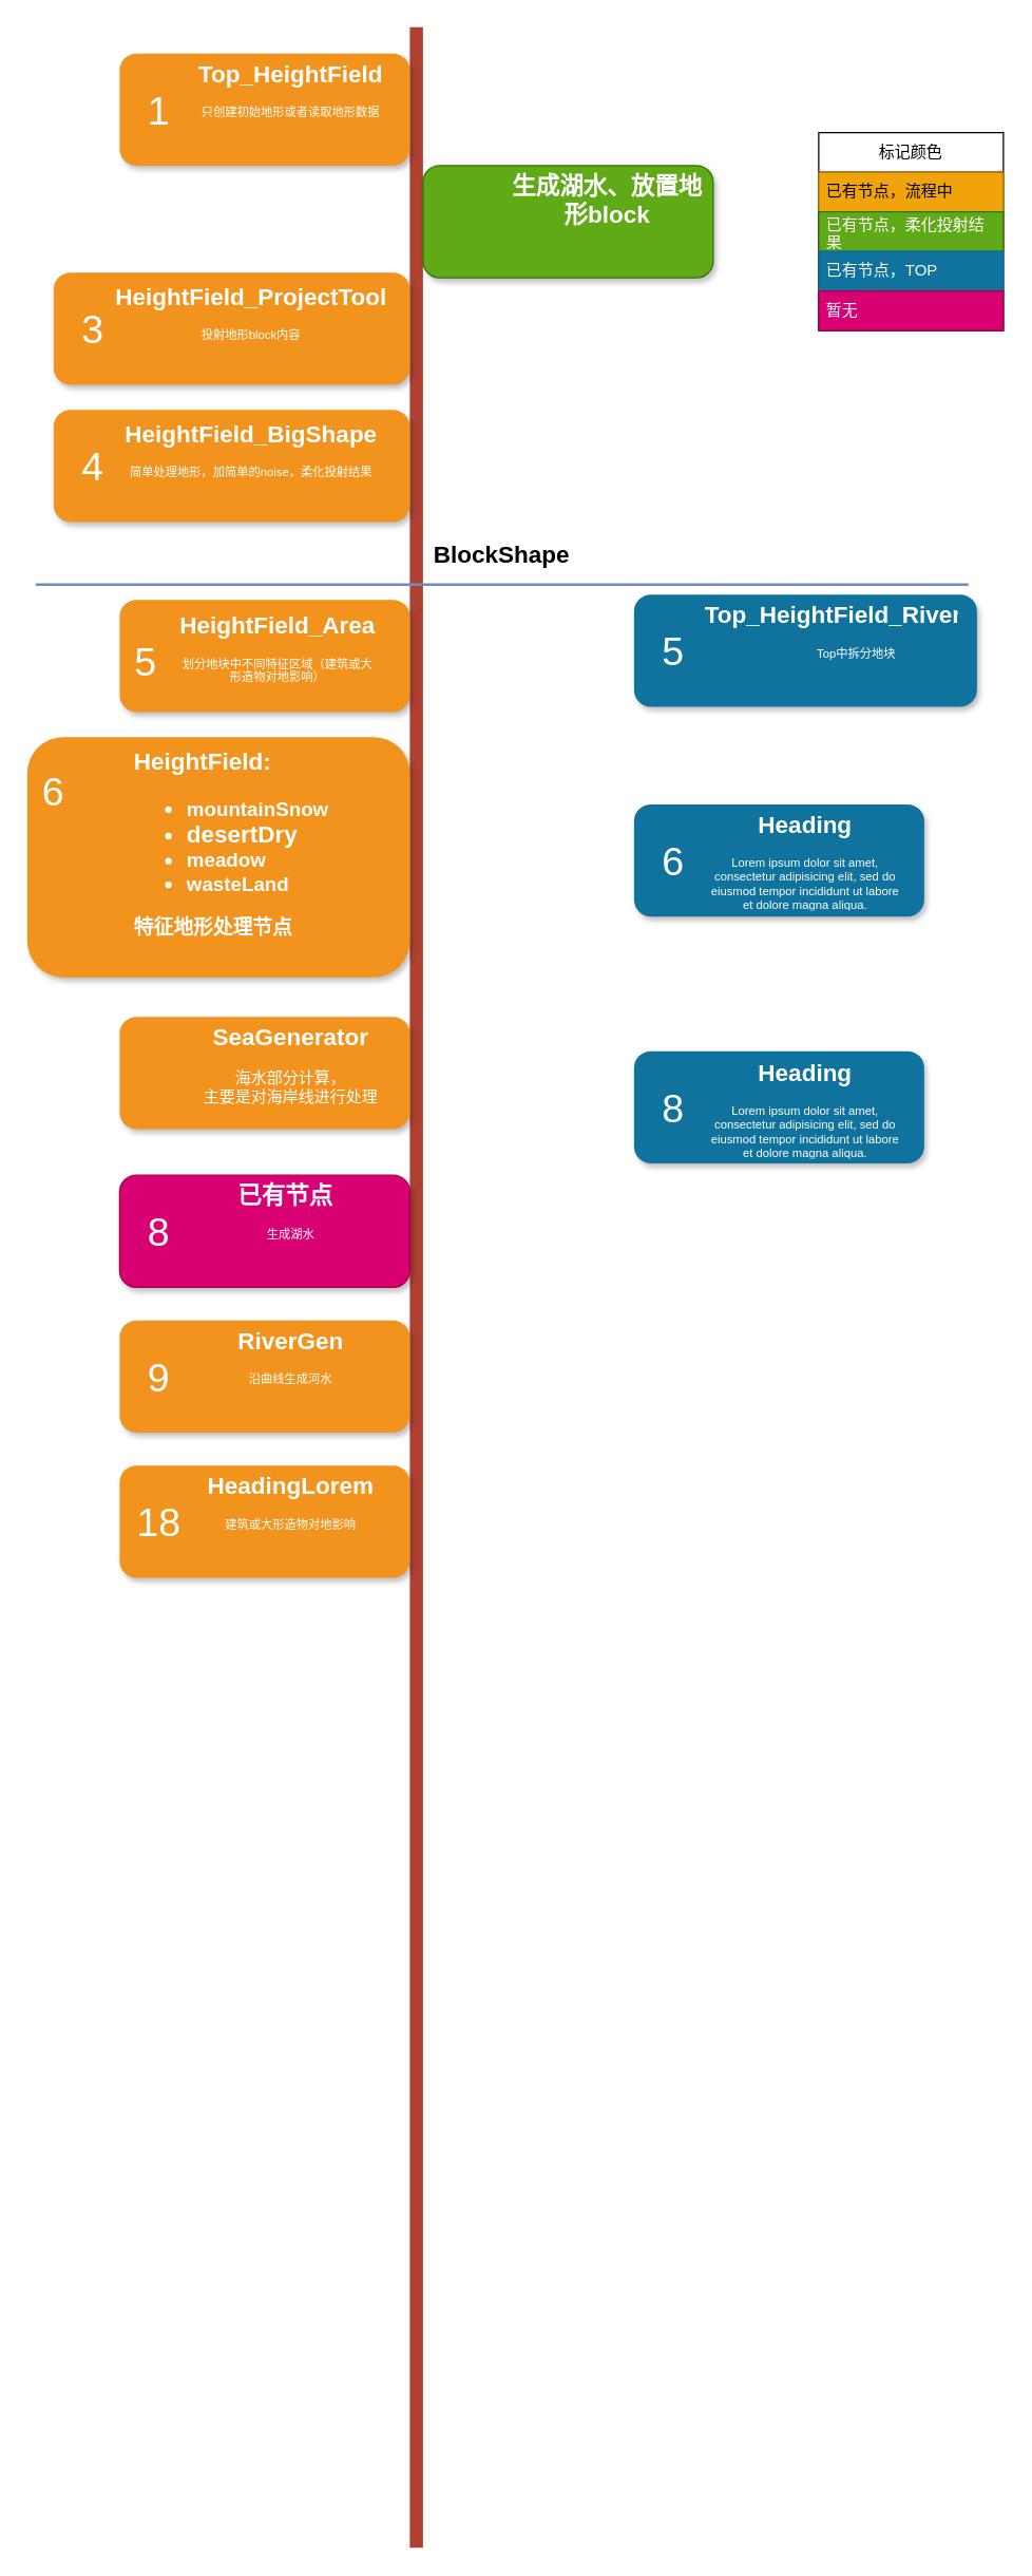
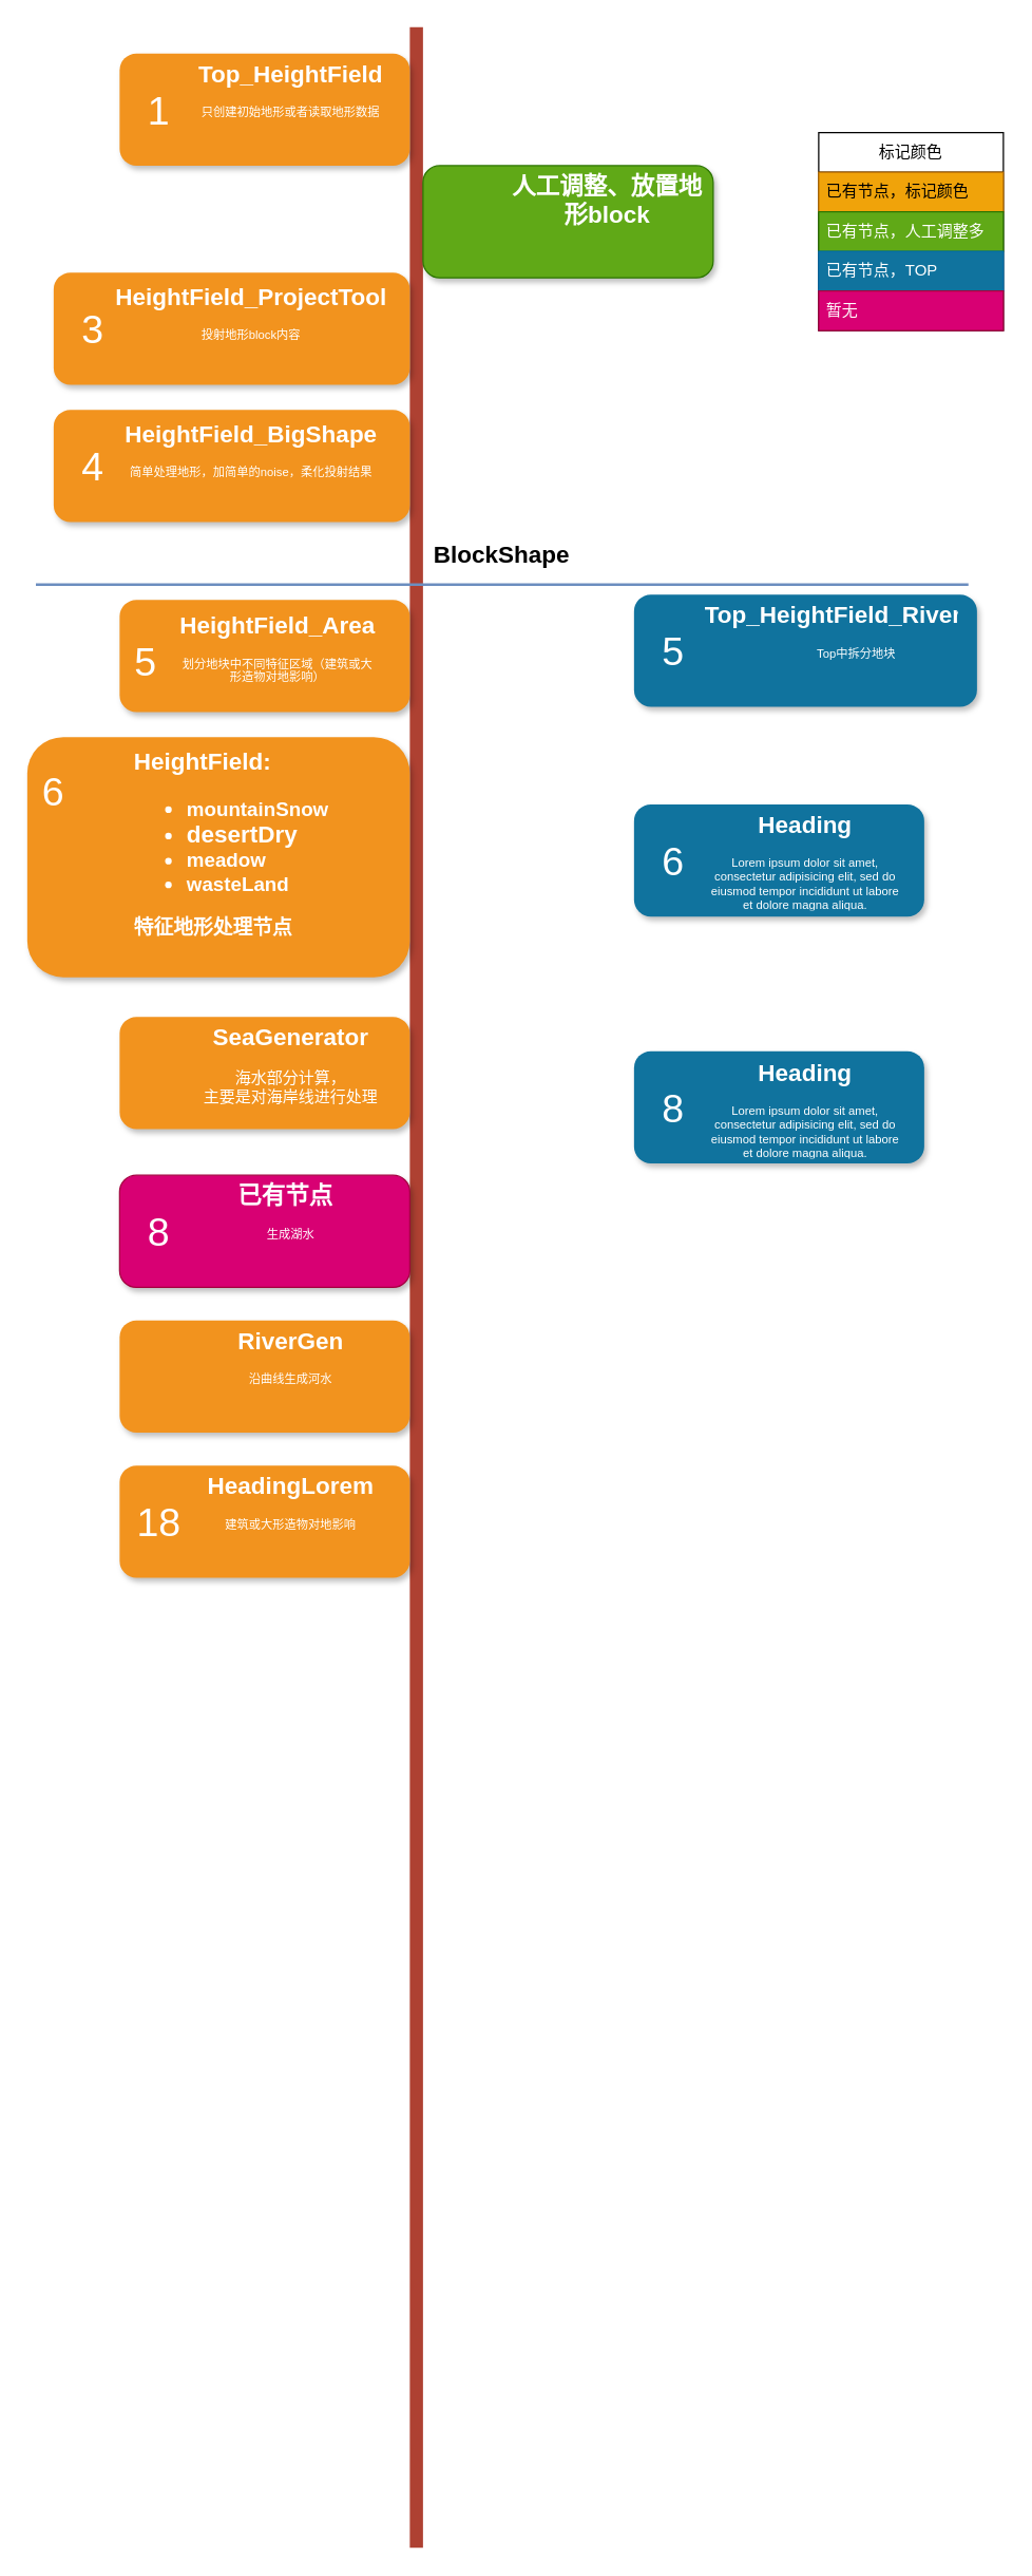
  <mxCell id="0" />
  <mxCell id="1" parent="0" />
  <mxCell id="2" value="" style="line;strokeWidth=10;direction=south;html=1;fillColor=none;fontSize=13;fontColor=#000000;align=center;strokeColor=#AE4132;" parent="1" vertex="1"><mxGeometry x="310" y="20" width="10" height="1910" as="geometry" /></mxCell>
  <mxCell id="3" value="" style="rounded=1;whiteSpace=wrap;html=1;strokeColor=none;strokeWidth=1;fillColor=#F2931E;fontSize=13;fontColor=#FFFFFF;align=center;gradientColor=none;gradientDirection=east;verticalAlign=top;shadow=1;" parent="1" vertex="1"><mxGeometry x="90" y="40" width="220" height="85" as="geometry" /></mxCell>
  <mxCell id="4" value="1" style="text;html=1;strokeColor=none;fillColor=none;align=center;verticalAlign=middle;whiteSpace=wrap;fontSize=30;fontColor=#FFFFFF;" parent="1" vertex="1"><mxGeometry x="100" y="73" width="40" height="20" as="geometry" /></mxCell>
  <mxCell id="5" value="" style="rounded=1;whiteSpace=wrap;html=1;strokeColor=#2D7600;strokeWidth=1;fillColor=#60a917;fontSize=13;align=center;gradientDirection=east;verticalAlign=top;shadow=1;fontColor=#ffffff;" parent="1" vertex="1"><mxGeometry x="320" y="125" width="220" height="85" as="geometry" /></mxCell>
  <mxCell id="6" value="" style="rounded=1;whiteSpace=wrap;html=1;strokeColor=none;strokeWidth=1;fillColor=#F2931E;fontSize=13;fontColor=#FFFFFF;align=center;gradientColor=none;gradientDirection=east;verticalAlign=top;shadow=1;" parent="1" vertex="1"><mxGeometry x="40" y="206" width="270" height="85" as="geometry" /></mxCell>
  <mxCell id="7" value="3" style="text;html=1;strokeColor=none;fillColor=none;align=center;verticalAlign=middle;whiteSpace=wrap;fontSize=30;fontColor=#FFFFFF;" parent="1" vertex="1"><mxGeometry x="50" y="238.5" width="40" height="20" as="geometry" /></mxCell>
  <mxCell id="8" value="" style="rounded=1;whiteSpace=wrap;html=1;strokeColor=none;strokeWidth=1;fillColor=#10739E;fontSize=13;fontColor=#FFFFFF;align=center;gradientColor=none;gradientDirection=east;verticalAlign=top;shadow=1;" parent="1" vertex="1"><mxGeometry x="480" y="450" width="260" height="85" as="geometry" /></mxCell>
  <mxCell id="9" value="5" style="text;html=1;strokeColor=none;fillColor=none;align=center;verticalAlign=middle;whiteSpace=wrap;fontSize=30;fontColor=#FFFFFF;" parent="1" vertex="1"><mxGeometry x="490" y="483" width="40" height="20" as="geometry" /></mxCell>
  <mxCell id="10" value="" style="rounded=1;whiteSpace=wrap;html=1;strokeColor=none;strokeWidth=1;fillColor=#F2931E;fontSize=13;fontColor=#FFFFFF;align=center;gradientColor=none;gradientDirection=east;verticalAlign=top;shadow=1;" parent="1" vertex="1"><mxGeometry x="90" y="454" width="220" height="85" as="geometry" /></mxCell>
  <mxCell id="11" value="5" style="text;html=1;strokeColor=none;fillColor=none;align=center;verticalAlign=middle;whiteSpace=wrap;fontSize=30;fontColor=#FFFFFF;" parent="1" vertex="1"><mxGeometry x="90" y="491" width="40" height="20" as="geometry" /></mxCell>
  <mxCell id="12" value="" style="rounded=1;whiteSpace=wrap;html=1;strokeColor=none;strokeWidth=1;fillColor=#10739E;fontSize=13;fontColor=#FFFFFF;align=center;gradientColor=none;gradientDirection=east;verticalAlign=top;shadow=1;" parent="1" vertex="1"><mxGeometry x="480" y="609" width="220" height="85" as="geometry" /></mxCell>
  <mxCell id="13" value="6" style="text;html=1;strokeColor=none;fillColor=none;align=center;verticalAlign=middle;whiteSpace=wrap;fontSize=30;fontColor=#FFFFFF;" parent="1" vertex="1"><mxGeometry x="490" y="642" width="40" height="20" as="geometry" /></mxCell>
  <mxCell id="14" value="" style="rounded=1;whiteSpace=wrap;html=1;strokeColor=none;strokeWidth=1;fillColor=#F2931E;fontSize=13;fontColor=#FFFFFF;align=center;gradientColor=none;gradientDirection=east;verticalAlign=top;shadow=1;" parent="1" vertex="1"><mxGeometry x="90" y="770" width="220" height="85" as="geometry" /></mxCell>
  <mxCell id="15" value="" style="rounded=1;whiteSpace=wrap;html=1;strokeColor=none;strokeWidth=1;fillColor=#10739E;fontSize=13;fontColor=#FFFFFF;align=center;gradientColor=none;gradientDirection=east;verticalAlign=top;shadow=1;" parent="1" vertex="1"><mxGeometry x="480" y="796" width="220" height="85" as="geometry" /></mxCell>
  <mxCell id="16" value="8" style="text;html=1;strokeColor=none;fillColor=none;align=center;verticalAlign=middle;whiteSpace=wrap;fontSize=30;fontColor=#FFFFFF;" parent="1" vertex="1"><mxGeometry x="490" y="829" width="40" height="20" as="geometry" /></mxCell>
  <mxCell id="17" value="&lt;h1&gt;Top_HeightField&lt;/h1&gt;&lt;p&gt;只创建初始地形或者读取地形数据&lt;/p&gt;" style="text;html=1;spacing=5;spacingTop=-20;whiteSpace=wrap;overflow=hidden;strokeColor=none;strokeWidth=4;fillColor=none;gradientColor=#007FFF;fontSize=9;fontColor=#FFFFFF;align=center;" parent="1" vertex="1"><mxGeometry x="140" y="44" width="160" height="77" as="geometry" /></mxCell>
- <mxCell id="18" value="&lt;h1&gt;生成湖水、放置地形block&lt;/h1&gt;" style="text;html=1;spacing=5;spacingTop=-20;whiteSpace=wrap;overflow=hidden;strokeColor=none;strokeWidth=4;fillColor=none;gradientColor=#007FFF;fontSize=9;fontColor=#FFFFFF;align=center;" parent="1" vertex="1"><mxGeometry x="380" y="129" width="160" height="77" as="geometry" /></mxCell>
+ <mxCell id="18" value="&lt;h1&gt;人工调整、放置地形block&lt;/h1&gt;" style="text;html=1;spacing=5;spacingTop=-20;whiteSpace=wrap;overflow=hidden;strokeColor=none;strokeWidth=4;fillColor=none;gradientColor=#007FFF;fontSize=9;fontColor=#FFFFFF;align=center;" parent="1" vertex="1"><mxGeometry x="380" y="129" width="160" height="77" as="geometry" /></mxCell>
  <mxCell id="19" value="&lt;h1&gt;HeightField_ProjectTool&lt;/h1&gt;&lt;p&gt;投射地形block内容&lt;/p&gt;" style="text;html=1;spacing=5;spacingTop=-20;whiteSpace=wrap;overflow=hidden;strokeColor=none;strokeWidth=4;fillColor=none;gradientColor=#007FFF;fontSize=9;fontColor=#FFFFFF;align=center;" parent="1" vertex="1"><mxGeometry x="80" y="212.5" width="220" height="46" as="geometry" /></mxCell>
  <mxCell id="20" value="&lt;h1&gt;Top_HeightField_RiverGen&lt;/h1&gt;&lt;p&gt;Top中拆分地块&lt;/p&gt;" style="text;html=1;spacing=5;spacingTop=-20;whiteSpace=wrap;overflow=hidden;strokeColor=none;strokeWidth=4;fillColor=none;gradientColor=#007FFF;fontSize=9;fontColor=#FFFFFF;align=center;" parent="1" vertex="1"><mxGeometry x="530" y="454" width="200" height="77" as="geometry" /></mxCell>
  <mxCell id="21" value="&lt;h1&gt;HeightField_Area&lt;/h1&gt;&lt;p&gt;划分地块中不同特征区域（建筑或大形造物对地影响）&lt;/p&gt;" style="text;html=1;spacing=5;spacingTop=-20;whiteSpace=wrap;overflow=hidden;strokeColor=none;strokeWidth=4;fillColor=none;gradientColor=#007FFF;fontSize=9;fontColor=#FFFFFF;align=center;" parent="1" vertex="1"><mxGeometry x="130" y="462" width="160" height="77" as="geometry" /></mxCell>
  <mxCell id="22" value="&lt;h1&gt;Heading&lt;/h1&gt;&lt;p&gt;Lorem ipsum dolor sit amet, consectetur adipisicing elit, sed do eiusmod tempor incididunt ut labore et dolore magna aliqua.&lt;/p&gt;" style="text;html=1;spacing=5;spacingTop=-20;whiteSpace=wrap;overflow=hidden;strokeColor=none;strokeWidth=4;fillColor=none;gradientColor=#007FFF;fontSize=9;fontColor=#FFFFFF;align=center;" parent="1" vertex="1"><mxGeometry x="530" y="613" width="160" height="77" as="geometry" /></mxCell>
  <mxCell id="23" value="&lt;h1&gt;SeaGenerator&lt;/h1&gt;&lt;div style=&quot;font-size: 12px;&quot;&gt;海水部分计算，&lt;/div&gt;&lt;div style=&quot;font-size: 12px;&quot;&gt;主要是对海岸线进行处理&lt;/div&gt;" style="text;html=1;spacing=5;spacingTop=-20;whiteSpace=wrap;overflow=hidden;strokeColor=none;strokeWidth=4;fillColor=none;gradientColor=#007FFF;fontSize=9;fontColor=#FFFFFF;align=center;" parent="1" vertex="1"><mxGeometry x="140" y="774" width="160" height="77" as="geometry" /></mxCell>
  <mxCell id="24" value="&lt;h1&gt;Heading&lt;/h1&gt;&lt;p&gt;Lorem ipsum dolor sit amet, consectetur adipisicing elit, sed do eiusmod tempor incididunt ut labore et dolore magna aliqua.&lt;/p&gt;" style="text;html=1;spacing=5;spacingTop=-20;whiteSpace=wrap;overflow=hidden;strokeColor=none;strokeWidth=4;fillColor=none;gradientColor=#007FFF;fontSize=9;fontColor=#FFFFFF;align=center;" parent="1" vertex="1"><mxGeometry x="530" y="801" width="160" height="77" as="geometry" /></mxCell>
  <mxCell id="25" value="&lt;b&gt;&lt;font style=&quot;font-size: 18px;&quot;&gt;BlockShape&lt;/font&gt;&lt;/b&gt;" style="text;html=1;strokeColor=none;fillColor=none;align=center;verticalAlign=middle;whiteSpace=wrap;rounded=0;shadow=1;" vertex="1" parent="1"><mxGeometry x="320" y="400" width="120" height="40" as="geometry" /></mxCell>
  <mxCell id="26" value="" style="rounded=1;whiteSpace=wrap;html=1;strokeColor=none;strokeWidth=1;fillColor=#F2931E;fontSize=13;fontColor=#FFFFFF;align=center;gradientColor=none;gradientDirection=east;verticalAlign=top;shadow=1;" vertex="1" parent="1"><mxGeometry x="40" y="310" width="270" height="85" as="geometry" /></mxCell>
  <mxCell id="27" value="4" style="text;html=1;strokeColor=none;fillColor=none;align=center;verticalAlign=middle;whiteSpace=wrap;fontSize=30;fontColor=#FFFFFF;" vertex="1" parent="1"><mxGeometry x="50" y="342.5" width="40" height="20" as="geometry" /></mxCell>
  <mxCell id="28" value="&lt;h1&gt;HeightField_BigShape&lt;/h1&gt;&lt;p&gt;简单处理地形，加简单的noise，柔化投射结果&lt;/p&gt;" style="text;html=1;spacing=5;spacingTop=-20;whiteSpace=wrap;overflow=hidden;strokeColor=none;strokeWidth=4;fillColor=none;gradientColor=#007FFF;fontSize=9;fontColor=#FFFFFF;align=center;" vertex="1" parent="1"><mxGeometry x="80" y="316.5" width="220" height="46" as="geometry" /></mxCell>
  <mxCell id="29" value="" style="line;strokeWidth=2;direction=south;html=1;fillColor=#dae8fc;fontSize=13;align=center;strokeColor=#6c8ebf;rotation=90;" vertex="1" parent="1"><mxGeometry x="375" y="89" width="10" height="707" as="geometry" /></mxCell>
  <mxCell id="30" value="" style="rounded=1;whiteSpace=wrap;html=1;strokeColor=none;strokeWidth=1;fillColor=#F2931E;fontSize=13;fontColor=#FFFFFF;align=center;gradientColor=none;gradientDirection=east;verticalAlign=top;shadow=1;" vertex="1" parent="1"><mxGeometry x="20" y="558" width="290" height="182" as="geometry" /></mxCell>
  <mxCell id="31" value="6" style="text;html=1;strokeColor=none;fillColor=none;align=center;verticalAlign=middle;whiteSpace=wrap;fontSize=30;fontColor=#FFFFFF;" vertex="1" parent="1"><mxGeometry x="20" y="589" width="40" height="20" as="geometry" /></mxCell>
  <mxCell id="32" value="&lt;h1 style=&quot;text-align: left;&quot;&gt;&lt;font style=&quot;font-size: 18px;&quot;&gt;HeightField:&lt;/font&gt;&lt;/h1&gt;&lt;h1 style=&quot;text-align: left; font-size: 15px;&quot;&gt;&lt;ul&gt;&lt;li&gt;mountainSnow&lt;/li&gt;&lt;li&gt;&lt;font style=&quot;border-color: var(--border-color); font-size: 18px;&quot;&gt;desertDry&lt;/font&gt;&lt;/li&gt;&lt;li&gt;&lt;font style=&quot;border-color: var(--border-color);&quot;&gt;meadow&lt;br&gt;&lt;/font&gt;&lt;/li&gt;&lt;li&gt;&lt;font style=&quot;border-color: var(--border-color);&quot;&gt;wasteLand&lt;br&gt;&lt;/font&gt;&lt;/li&gt;&lt;/ul&gt;特征地形处理节点&lt;/h1&gt;" style="text;html=1;spacing=5;spacingTop=-20;whiteSpace=wrap;overflow=hidden;strokeColor=none;strokeWidth=4;fillColor=none;gradientColor=#007FFF;fontSize=9;fontColor=#FFFFFF;align=center;" vertex="1" parent="1"><mxGeometry x="70" y="565" width="210" height="155" as="geometry" /></mxCell>
  <mxCell id="33" value="" style="rounded=1;whiteSpace=wrap;html=1;strokeColor=#A50040;strokeWidth=1;fillColor=#d80073;fontSize=13;fontColor=#ffffff;align=center;gradientDirection=east;verticalAlign=top;shadow=1;" vertex="1" parent="1"><mxGeometry x="90" y="890" width="220" height="85" as="geometry" /></mxCell>
  <mxCell id="34" value="8" style="text;html=1;strokeColor=none;fillColor=none;align=center;verticalAlign=middle;whiteSpace=wrap;fontSize=30;fontColor=#FFFFFF;" vertex="1" parent="1"><mxGeometry x="100" y="923" width="40" height="20" as="geometry" /></mxCell>
  <mxCell id="35" value="&lt;h1&gt;已有节点&lt;span style=&quot;white-space: pre;&quot;&gt;&#09;&lt;/span&gt;&lt;/h1&gt;&lt;div&gt;生成湖水&lt;/div&gt;" style="text;html=1;spacing=5;spacingTop=-20;whiteSpace=wrap;overflow=hidden;strokeColor=none;strokeWidth=4;fillColor=none;gradientColor=#007FFF;fontSize=9;fontColor=#FFFFFF;align=center;" vertex="1" parent="1"><mxGeometry x="140" y="894" width="160" height="77" as="geometry" /></mxCell>
  <mxCell id="36" value="" style="rounded=1;whiteSpace=wrap;html=1;strokeColor=none;strokeWidth=1;fillColor=#F2931E;fontSize=13;fontColor=#FFFFFF;align=center;gradientColor=none;gradientDirection=east;verticalAlign=top;shadow=1;" vertex="1" parent="1"><mxGeometry x="90" y="1000" width="220" height="85" as="geometry" /></mxCell>
- <mxCell id="37" value="9" style="text;html=1;strokeColor=none;fillColor=none;align=center;verticalAlign=middle;whiteSpace=wrap;fontSize=30;fontColor=#FFFFFF;" vertex="1" parent="1"><mxGeometry x="100" y="1033" width="40" height="20" as="geometry" /></mxCell>
  <mxCell id="38" value="&lt;h1&gt;RiverGen&lt;/h1&gt;&lt;div&gt;沿曲线生成河水&lt;/div&gt;" style="text;html=1;spacing=5;spacingTop=-20;whiteSpace=wrap;overflow=hidden;strokeColor=none;strokeWidth=4;fillColor=none;gradientColor=#007FFF;fontSize=9;fontColor=#FFFFFF;align=center;" vertex="1" parent="1"><mxGeometry x="140" y="1004" width="160" height="77" as="geometry" /></mxCell>
  <mxCell id="39" value="标记颜色" style="swimlane;fontStyle=0;childLayout=stackLayout;horizontal=1;startSize=30;horizontalStack=0;resizeParent=1;resizeParentMax=0;resizeLast=0;collapsible=1;marginBottom=0;whiteSpace=wrap;html=1;" vertex="1" parent="1"><mxGeometry x="620" y="100" width="140" height="150" as="geometry"><mxRectangle x="670" y="63" width="90" height="30" as="alternateBounds" /></mxGeometry></mxCell>
- <mxCell id="40" value="已有节点，流程中" style="text;strokeColor=#BD7000;fillColor=#f0a30a;align=left;verticalAlign=middle;spacingLeft=4;spacingRight=4;overflow=hidden;points=[[0,0.5],[1,0.5]];portConstraint=eastwest;rotatable=0;whiteSpace=wrap;html=1;fontColor=#000000;" vertex="1" parent="39"><mxGeometry y="30" width="140" height="30" as="geometry" /></mxCell>
- <mxCell id="41" value="已有节点，柔化投射结果" style="text;strokeColor=#2D7600;fillColor=#60a917;align=left;verticalAlign=middle;spacingLeft=4;spacingRight=4;overflow=hidden;points=[[0,0.5],[1,0.5]];portConstraint=eastwest;rotatable=0;whiteSpace=wrap;html=1;fontColor=#ffffff;" vertex="1" parent="39"><mxGeometry y="60" width="140" height="30" as="geometry" /></mxCell>
+ <mxCell id="40" value="已有节点，标记颜色" style="text;strokeColor=#BD7000;fillColor=#f0a30a;align=left;verticalAlign=middle;spacingLeft=4;spacingRight=4;overflow=hidden;points=[[0,0.5],[1,0.5]];portConstraint=eastwest;rotatable=0;whiteSpace=wrap;html=1;fontColor=#000000;" vertex="1" parent="39"><mxGeometry y="30" width="140" height="30" as="geometry" /></mxCell>
+ <mxCell id="41" value="已有节点，人工调整多" style="text;strokeColor=#2D7600;fillColor=#60a917;align=left;verticalAlign=middle;spacingLeft=4;spacingRight=4;overflow=hidden;points=[[0,0.5],[1,0.5]];portConstraint=eastwest;rotatable=0;whiteSpace=wrap;html=1;fontColor=#ffffff;" vertex="1" parent="39"><mxGeometry y="60" width="140" height="30" as="geometry" /></mxCell>
  <mxCell id="42" value="已有节点，TOP" style="text;strokeColor=#006EAF;fillColor=#10739e;align=left;verticalAlign=middle;spacingLeft=4;spacingRight=4;overflow=hidden;points=[[0,0.5],[1,0.5]];portConstraint=eastwest;rotatable=0;whiteSpace=wrap;html=1;fontColor=#ffffff;" vertex="1" parent="39"><mxGeometry y="90" width="140" height="30" as="geometry" /></mxCell>
  <mxCell id="43" value="暂无" style="text;strokeColor=#A50040;fillColor=#d80073;align=left;verticalAlign=middle;spacingLeft=4;spacingRight=4;overflow=hidden;points=[[0,0.5],[1,0.5]];portConstraint=eastwest;rotatable=0;whiteSpace=wrap;html=1;fontColor=#ffffff;" vertex="1" parent="39"><mxGeometry y="120" width="140" height="30" as="geometry" /></mxCell>
  <mxCell id="44" value="" style="rounded=1;whiteSpace=wrap;html=1;strokeColor=none;strokeWidth=1;fillColor=#F2931E;fontSize=13;fontColor=#FFFFFF;align=center;gradientColor=none;gradientDirection=east;verticalAlign=top;shadow=1;" vertex="1" parent="1"><mxGeometry x="90" y="1110" width="220" height="85" as="geometry" /></mxCell>
  <mxCell id="45" value="18" style="text;html=1;strokeColor=none;fillColor=none;align=center;verticalAlign=middle;whiteSpace=wrap;fontSize=30;fontColor=#FFFFFF;" vertex="1" parent="1"><mxGeometry x="100" y="1143" width="40" height="20" as="geometry" /></mxCell>
  <mxCell id="46" value="&lt;h1&gt;HeadingLorem&lt;/h1&gt;&lt;div&gt;建筑或大形造物对地影响&lt;/div&gt;" style="text;html=1;spacing=5;spacingTop=-20;whiteSpace=wrap;overflow=hidden;strokeColor=none;strokeWidth=4;fillColor=none;gradientColor=#007FFF;fontSize=9;fontColor=#FFFFFF;align=center;" vertex="1" parent="1"><mxGeometry x="140" y="1114" width="160" height="77" as="geometry" /></mxCell>
